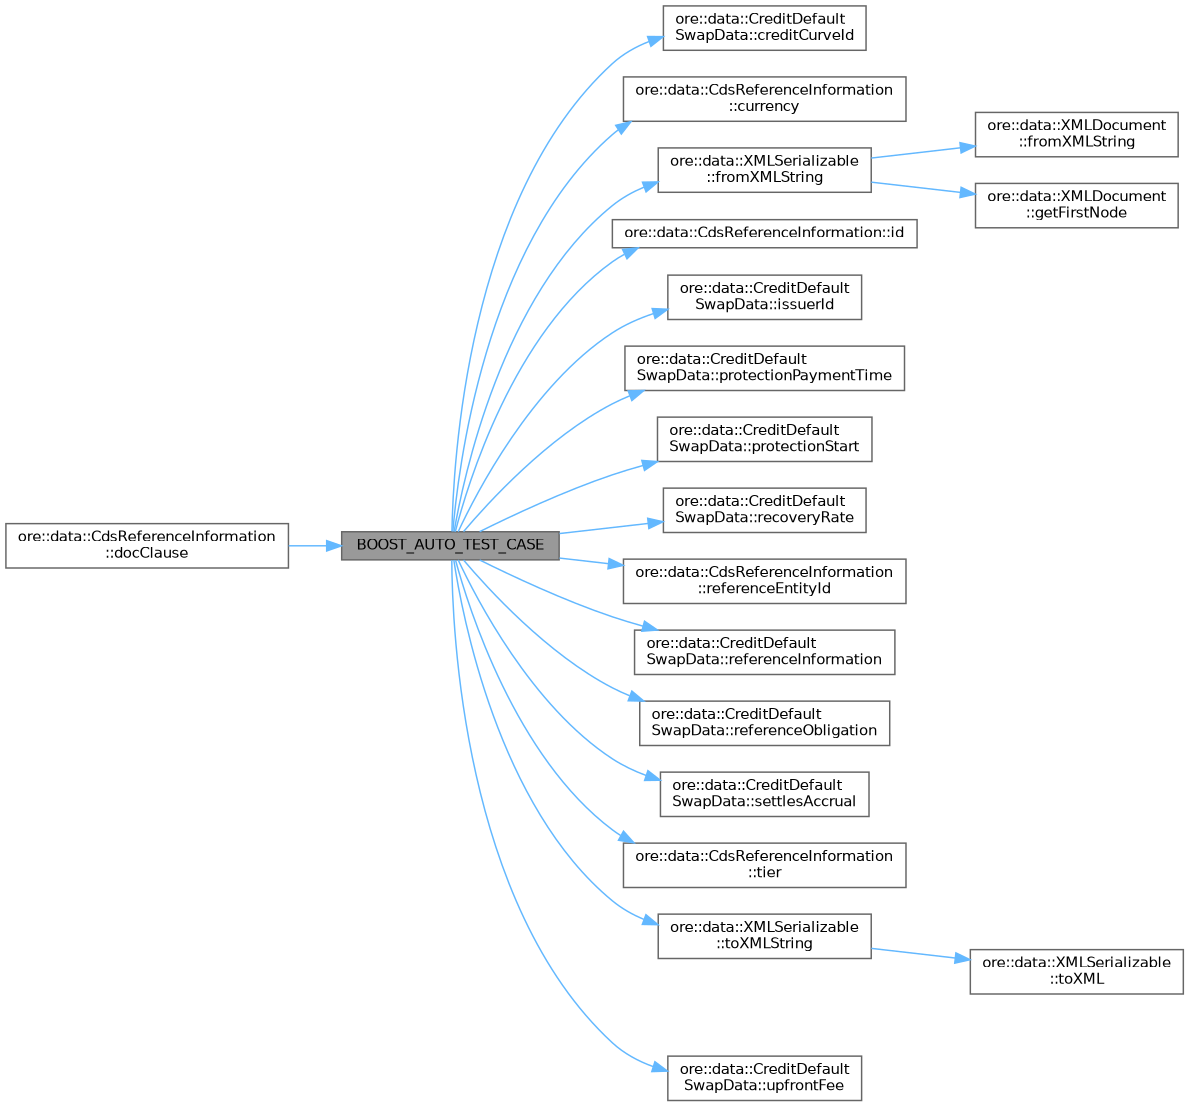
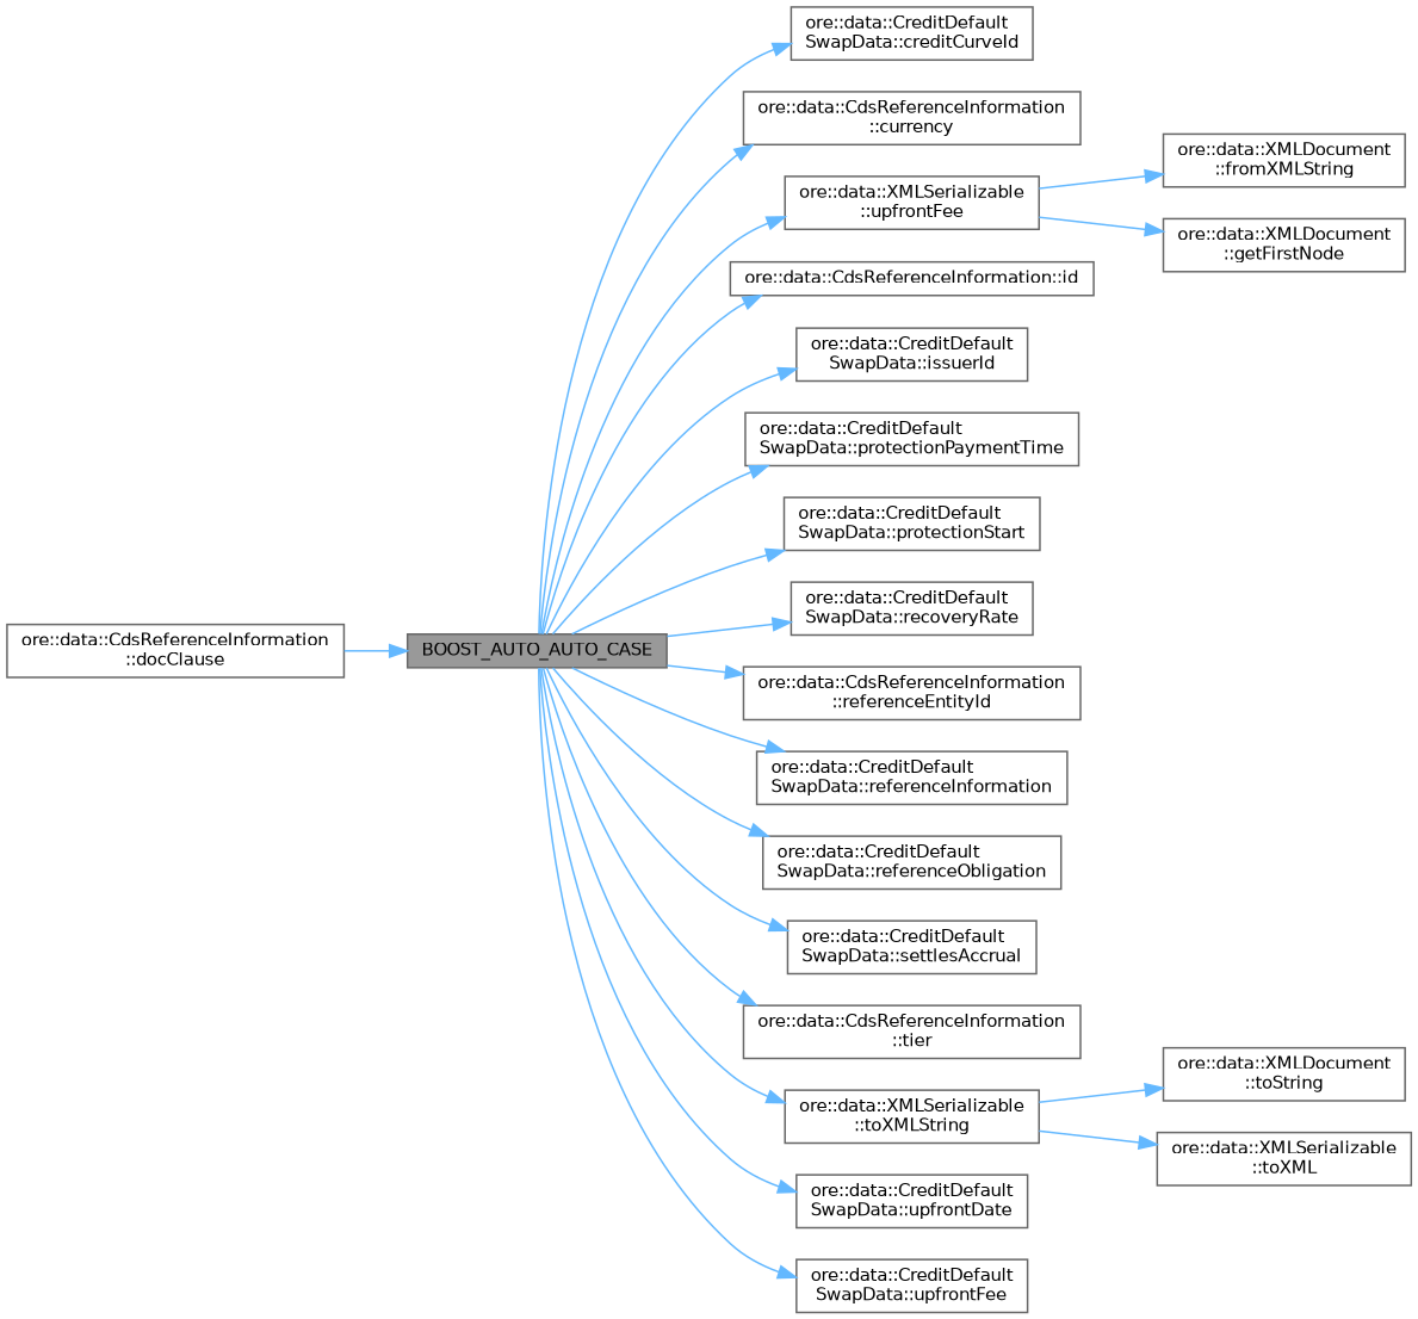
  digraph {
    rankdir=LR
    node [color=grey40 fillcolor=white fontname=Helvetica fontsize=10 shape=box style=filled]
    edge [color=steelblue1 fontname=Helvetica fontsize=10 labelfontname=Helvetica labelfontsize=10 style=solid]
-   n1 [color=gray40 fillcolor=grey60 fontcolor=black height=0.2 label=BOOST_AUTO_TEST_CASE width=0.4]
+   n1 [color=gray40 fillcolor=grey60 fontcolor=black height=0.2 label=BOOST_AUTO_AUTO_CASE width=0.4]
    n2 [height=0.2 label="ore::data::CreditDefault\lSwapData::creditCurveId" width=0.4]
    n3 [height=0.2 label="ore::data::CdsReferenceInformation\l::currency" width=0.4]
-   n4 [height=0.2 label="ore::data::XMLSerializable\l::fromXMLString" width=0.4]
+   n4 [height=0.2 label="ore::data::XMLSerializable\l::upfrontFee" width=0.4]
    n5 [height=0.2 label="ore::data::CdsReferenceInformation::id" width=0.4]
    n6 [height=0.2 label="ore::data::CreditDefault\lSwapData::issuerId" width=0.4]
    n7 [height=0.2 label="ore::data::CreditDefault\lSwapData::protectionPaymentTime" width=0.4]
    n8 [height=0.2 label="ore::data::CreditDefault\lSwapData::protectionStart" width=0.4]
    n9 [height=0.2 label="ore::data::CreditDefault\lSwapData::recoveryRate" width=0.4]
    n10 [height=0.2 label="ore::data::CdsReferenceInformation\l::referenceEntityId" width=0.4]
    n11 [height=0.2 label="ore::data::CreditDefault\lSwapData::referenceInformation" width=0.4]
    n12 [height=0.2 label="ore::data::CreditDefault\lSwapData::referenceObligation" width=0.4]
    n13 [height=0.2 label="ore::data::CreditDefault\lSwapData::settlesAccrual" width=0.4]
    n14 [height=0.2 label="ore::data::CdsReferenceInformation\l::tier" width=0.4]
    n15 [height=0.2 label="ore::data::XMLSerializable\l::toXMLString" width=0.4]
+   n16 [height=0.2 label="ore::data::CreditDefault\lSwapData::upfrontDate" width=0.4]
    n17 [height=0.2 label="ore::data::CreditDefault\lSwapData::upfrontFee" width=0.4]
    n18 [height=0.2 label="ore::data::CdsReferenceInformation\l::docClause" width=0.4]
    n19 [height=0.2 label="ore::data::XMLDocument\l::fromXMLString" width=0.4]
    n20 [height=0.2 label="ore::data::XMLDocument\l::getFirstNode" width=0.4]
+   n21 [height=0.2 label="ore::data::XMLDocument\l::toString" width=0.4]
    n22 [height=0.2 label="ore::data::XMLSerializable\l::toXML" width=0.4]
    n1 -> n2
    n1 -> n3
    n1 -> n4
    n1 -> n5
    n1 -> n6
    n1 -> n7
    n1 -> n8
    n1 -> n9
    n1 -> n10
    n1 -> n11
    n1 -> n12
    n1 -> n13
    n1 -> n14
    n1 -> n15
+   n1 -> n16
    n1 -> n17
    n4 -> n19
    n4 -> n20
+   n15 -> n21
    n15 -> n22
    n18 -> n1
  }
